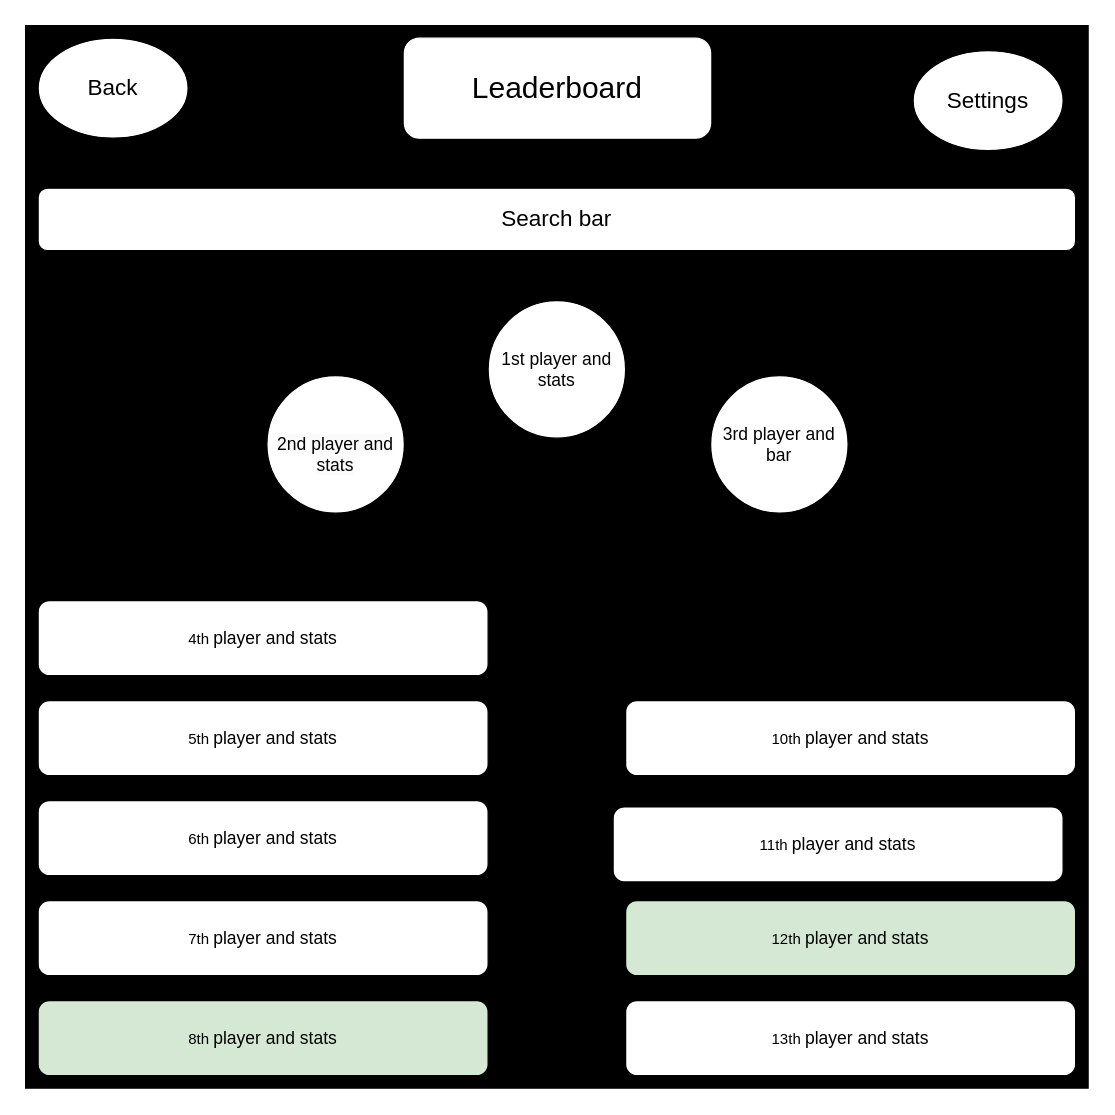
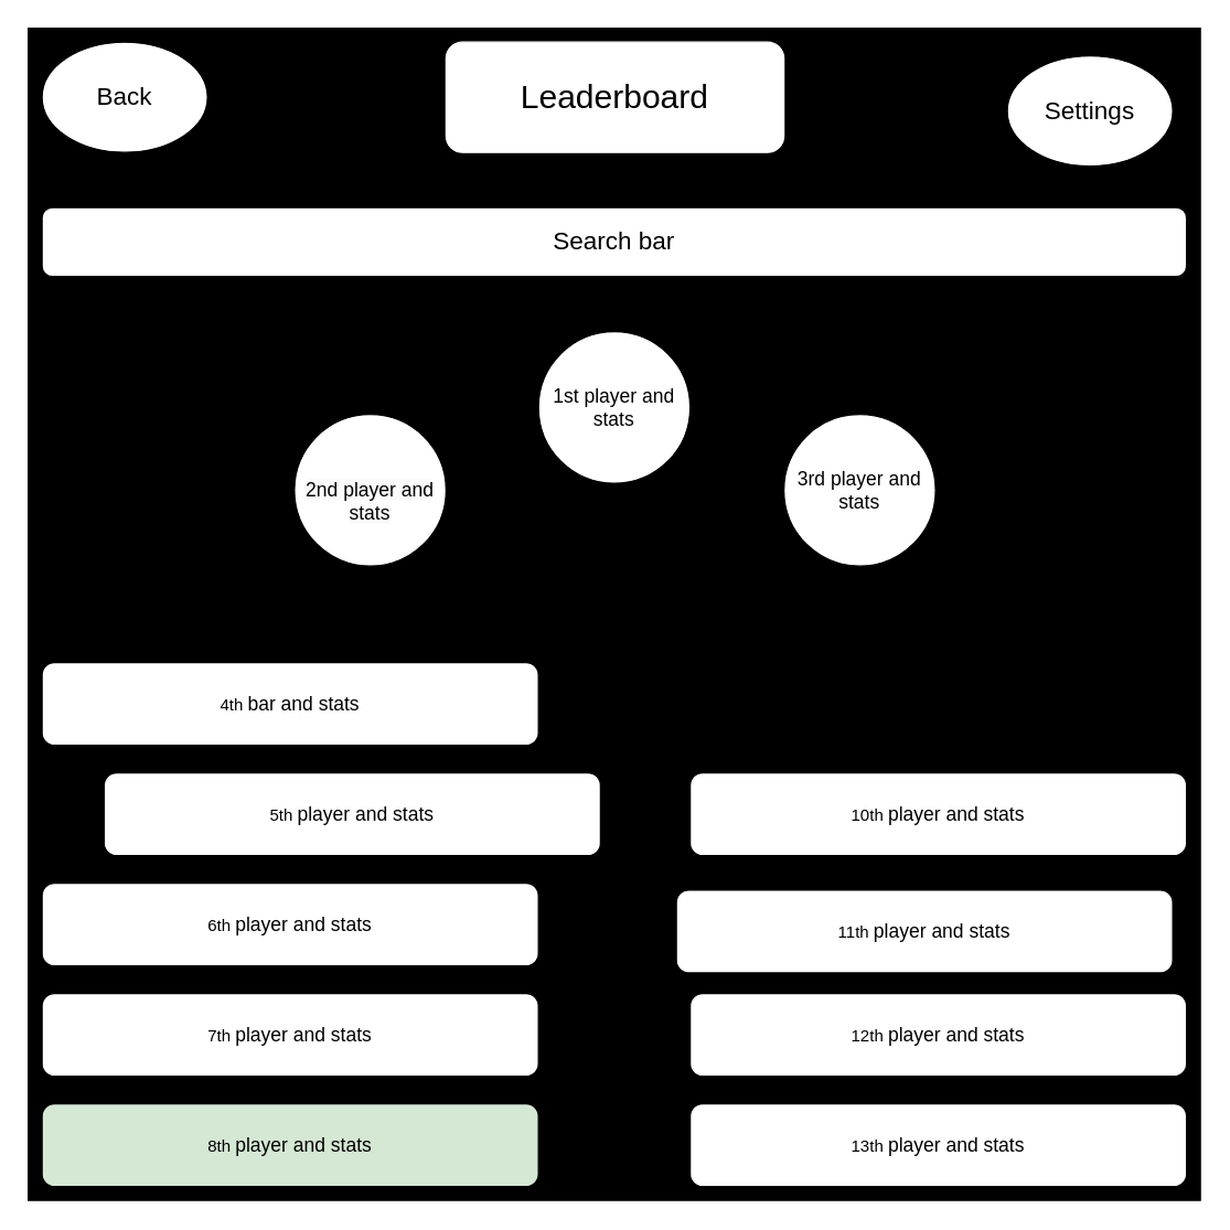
  <mxCell id="0" />
  <mxCell id="1" parent="0" />
  <mxCell id="2" value="" style="whiteSpace=wrap;html=1;aspect=fixed;fillColor=#000000;" parent="1" vertex="1"><mxGeometry width="850" height="850" as="geometry" x="20" y="20" /></mxCell>
  <mxCell id="3" value="&lt;font style=&quot;font-size: 18px;&quot;&gt;Back&lt;/font&gt;" style="ellipse;whiteSpace=wrap;html=1;" parent="1" vertex="1"><mxGeometry x="30" y="30" width="120" height="80" as="geometry" /></mxCell>
  <mxCell id="4" value="&lt;font style=&quot;font-size: 24px;&quot;&gt;Leaderboard&lt;/font&gt;" style="rounded=1;whiteSpace=wrap;html=1;strokeColor=#FFFFFF;" parent="1" vertex="1"><mxGeometry x="323" y="30" width="245" height="80" as="geometry" /></mxCell>
  <mxCell id="5" value="&lt;font style=&quot;font-size: 18px;&quot;&gt;Settings&lt;/font&gt;" style="ellipse;whiteSpace=wrap;html=1;" vertex="1" parent="1"><mxGeometry x="730" y="40" width="120" height="80" as="geometry" /></mxCell>
  <mxCell id="6" value="&lt;font style=&quot;font-size: 18px;&quot;&gt;Search bar&lt;/font&gt;" style="rounded=1;whiteSpace=wrap;html=1;" vertex="1" parent="1"><mxGeometry x="30" y="150" width="830" height="50" as="geometry" /></mxCell>
  <mxCell id="7" value="&lt;font style=&quot;font-size: 14px;&quot;&gt;1st player and stats&lt;/font&gt;" style="ellipse;whiteSpace=wrap;html=1;aspect=fixed;" vertex="1" parent="1"><mxGeometry x="390" y="240" width="110" height="110" as="geometry" /></mxCell>
  <mxCell id="8" value="&lt;font style=&quot;font-size: 14px;&quot;&gt;&lt;br&gt;&lt;span style=&quot;color: rgb(0, 0, 0); font-family: Helvetica; font-style: normal; font-variant-ligatures: normal; font-variant-caps: normal; font-weight: 400; letter-spacing: normal; orphans: 2; text-align: center; text-indent: 0px; text-transform: none; widows: 2; word-spacing: 0px; -webkit-text-stroke-width: 0px; white-space: normal; background-color: rgb(251, 251, 251); text-decoration-thickness: initial; text-decoration-style: initial; text-decoration-color: initial; float: none; display: inline !important;&quot;&gt;2nd player and stats&lt;/span&gt;&lt;br&gt;&lt;/font&gt;" style="ellipse;whiteSpace=wrap;html=1;aspect=fixed;" vertex="1" parent="1"><mxGeometry x="213" y="300" width="110" height="110" as="geometry" /></mxCell>
- <mxCell id="9" value="&lt;font style=&quot;font-size: 14px;&quot;&gt;3rd player and bar&lt;/font&gt;" style="ellipse;whiteSpace=wrap;html=1;aspect=fixed;" vertex="1" parent="1"><mxGeometry x="568" y="300" width="110" height="110" as="geometry" /></mxCell>
- <mxCell id="10" value="4th&amp;nbsp;&lt;span style=&quot;font-size: 14px;&quot;&gt;player and stats&lt;/span&gt;" style="rounded=1;whiteSpace=wrap;html=1;" vertex="1" parent="1"><mxGeometry x="30" y="480" width="360" height="60" as="geometry" /></mxCell>
- <mxCell id="11" value="5th&amp;nbsp;&lt;span style=&quot;font-size: 14px;&quot;&gt;player and stats&lt;/span&gt;" style="rounded=1;whiteSpace=wrap;html=1;" vertex="1" parent="1"><mxGeometry x="30" y="560" width="360" height="60" as="geometry" /></mxCell>
+ <mxCell id="9" value="&lt;font style=&quot;font-size: 14px;&quot;&gt;3rd player and stats&lt;/font&gt;" style="ellipse;whiteSpace=wrap;html=1;aspect=fixed;" vertex="1" parent="1"><mxGeometry x="568" y="300" width="110" height="110" as="geometry" /></mxCell>
+ <mxCell id="10" value="4th&amp;nbsp;&lt;span style=&quot;font-size: 14px;&quot;&gt;bar and stats&lt;/span&gt;" style="rounded=1;whiteSpace=wrap;html=1;" vertex="1" parent="1"><mxGeometry x="30" y="480" width="360" height="60" as="geometry" /></mxCell>
+ <mxCell id="11" value="5th&amp;nbsp;&lt;span style=&quot;font-size: 14px;&quot;&gt;player and stats&lt;/span&gt;" style="rounded=1;whiteSpace=wrap;html=1;" vertex="1" parent="1"><mxGeometry x="75" y="560" width="360" height="60" as="geometry" /></mxCell>
  <mxCell id="12" value="6th&amp;nbsp;&lt;span style=&quot;font-size: 14px;&quot;&gt;player and stats&lt;/span&gt;" style="rounded=1;whiteSpace=wrap;html=1;" vertex="1" parent="1"><mxGeometry x="30" y="640" width="360" height="60" as="geometry" /></mxCell>
  <mxCell id="13" value="7th&amp;nbsp;&lt;span style=&quot;font-size: 14px;&quot;&gt;player and stats&lt;/span&gt;" style="rounded=1;whiteSpace=wrap;html=1;" vertex="1" parent="1"><mxGeometry x="30" y="720" width="360" height="60" as="geometry" /></mxCell>
  <mxCell id="14" value="8th&amp;nbsp;&lt;span style=&quot;font-size: 14px;&quot;&gt;player and stats&lt;/span&gt;" style="rounded=1;whiteSpace=wrap;html=1;fillColor=#d5e8d4;" vertex="1" parent="1"><mxGeometry x="30" y="800" width="360" height="60" as="geometry" /></mxCell>
  <mxCell id="15" value="10th&amp;nbsp;&lt;span style=&quot;font-size: 14px;&quot;&gt;player and stats&lt;/span&gt;" style="rounded=1;whiteSpace=wrap;html=1;" vertex="1" parent="1"><mxGeometry x="500" y="560" width="360" height="60" as="geometry" /></mxCell>
  <mxCell id="16" value="11th&amp;nbsp;&lt;span style=&quot;font-size: 14px;&quot;&gt;player and stats&lt;/span&gt;" style="rounded=1;whiteSpace=wrap;html=1;" vertex="1" parent="1"><mxGeometry x="490" y="645" width="360" height="60" as="geometry" /></mxCell>
- <mxCell id="17" value="12th&amp;nbsp;&lt;span style=&quot;font-size: 14px;&quot;&gt;player and stats&lt;/span&gt;" style="rounded=1;whiteSpace=wrap;html=1;fillColor=#d5e8d4;" vertex="1" parent="1"><mxGeometry x="500" y="720" width="360" height="60" as="geometry" /></mxCell>
+ <mxCell id="17" value="12th&amp;nbsp;&lt;span style=&quot;font-size: 14px;&quot;&gt;player and stats&lt;/span&gt;" style="rounded=1;whiteSpace=wrap;html=1;" vertex="1" parent="1"><mxGeometry x="500" y="720" width="360" height="60" as="geometry" /></mxCell>
  <mxCell id="18" value="13th&amp;nbsp;&lt;span style=&quot;font-size: 14px;&quot;&gt;player and stats&lt;/span&gt;" style="rounded=1;whiteSpace=wrap;html=1;" vertex="1" parent="1"><mxGeometry x="500" y="800" width="360" height="60" as="geometry" /></mxCell>
